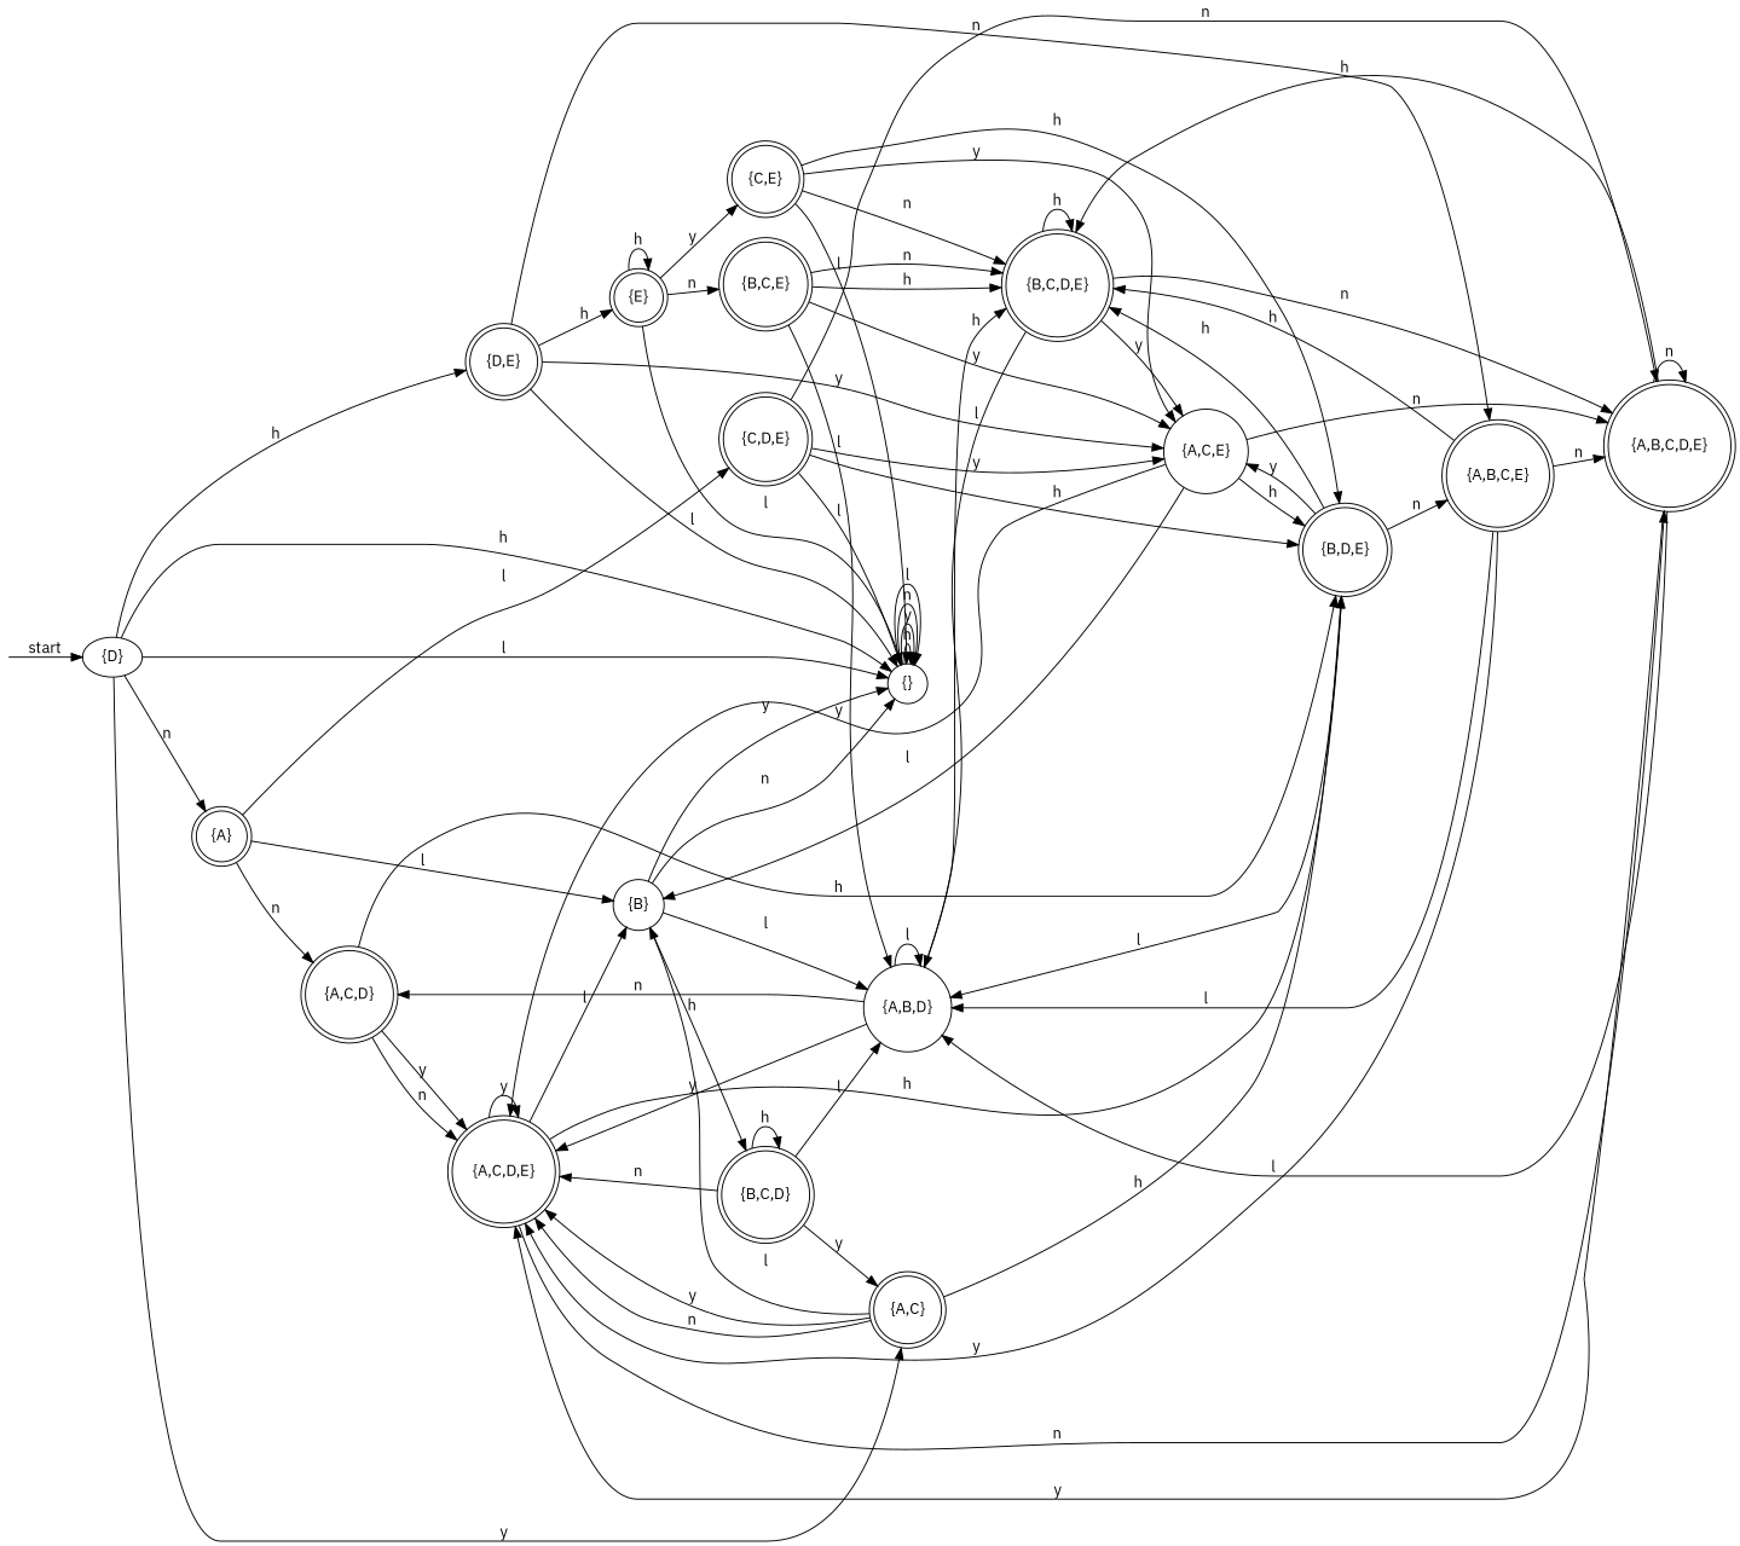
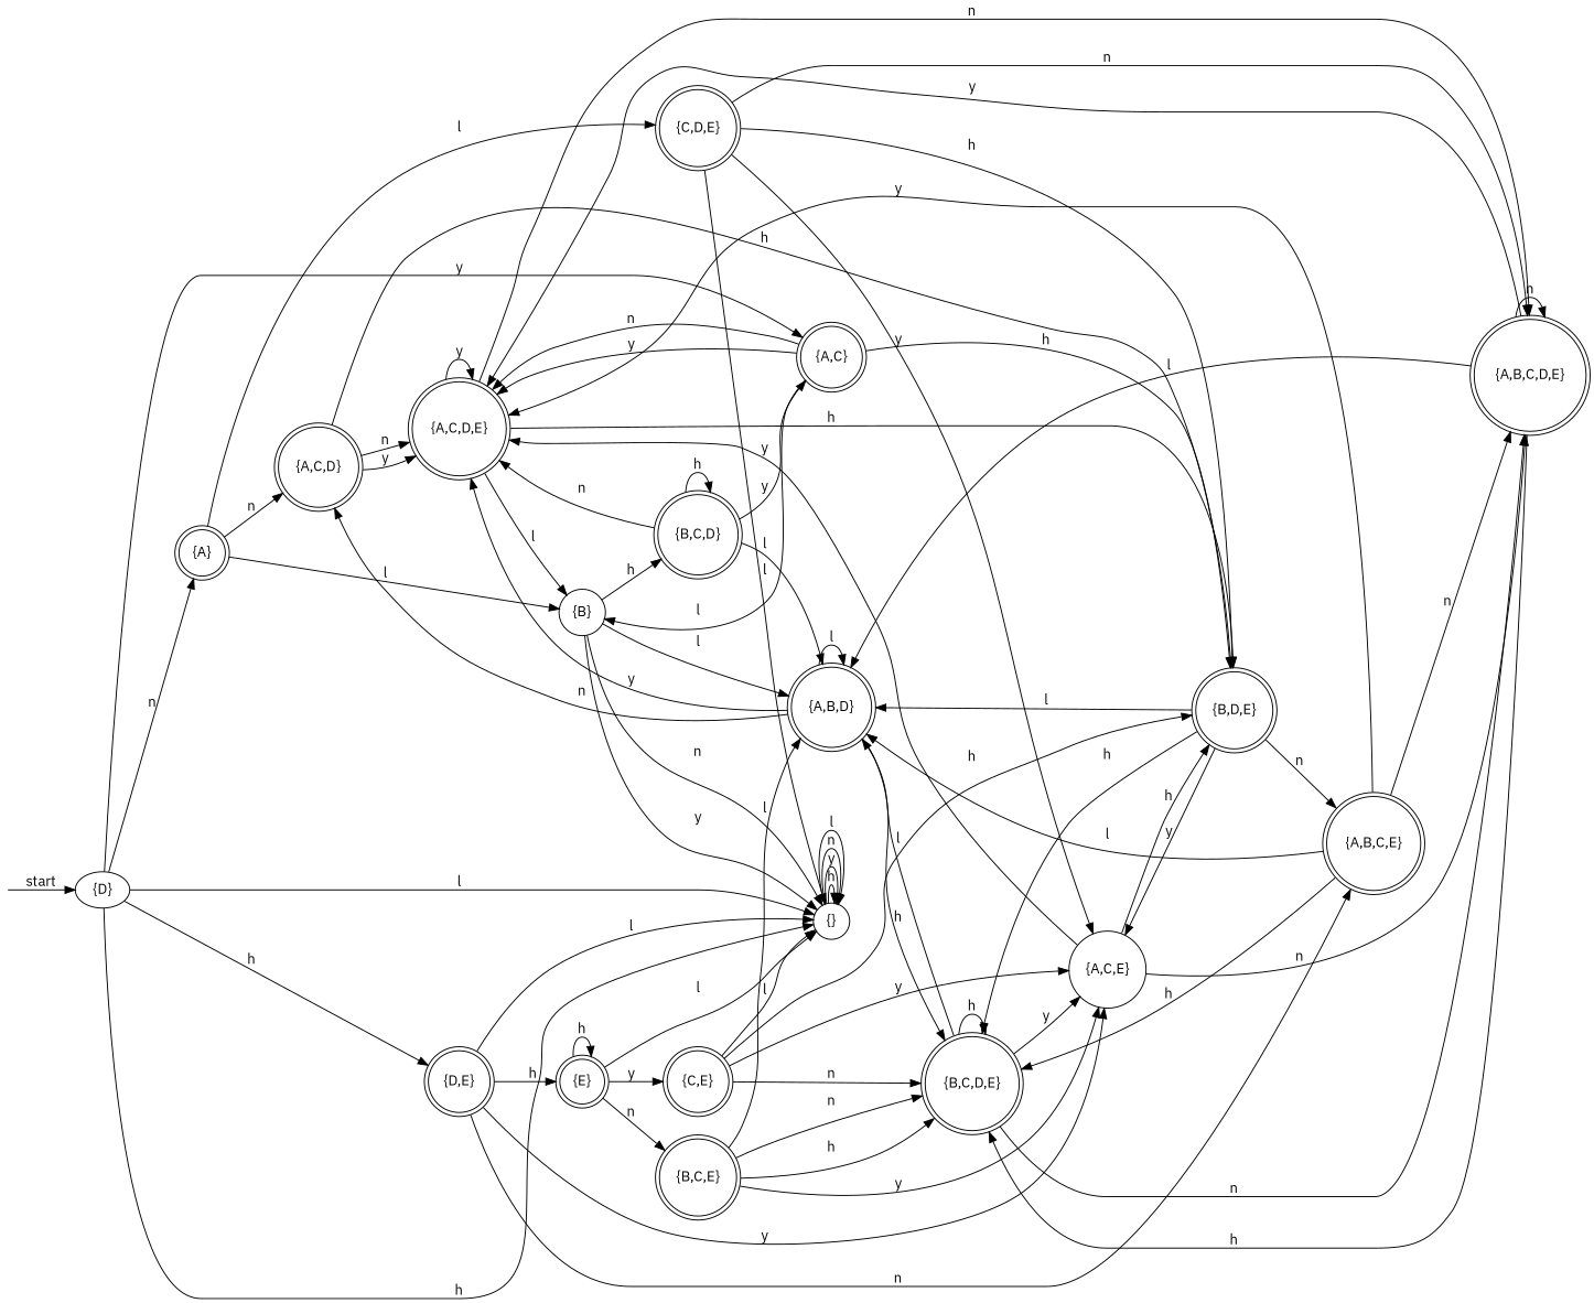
  digraph {
    fontname="IBM Plex Sans"
    rankdir=LR
    node [fontname="IBM Plex Sans" shape=doublecircle]
    edge [fontname="IBM Plex Sans"]
    __start [shape=point style=invis]
    "{D}" [shape=""]
    "{A}"
    "{A,C}"
    "{}" [shape=circle]
    "{D,E}"
    "{A,C,D}"
    "{C,D,E}"
    "{B}" [shape=circle]
    "{A,C,D,E}"
    "{B,D,E}"
    "{A,C,E}" [shape=circle]
    "{A,B,C,E}"
    "{E}"
    "{A,B,C,D,E}"
-   "{A,B,D}" [shape=circle]
+   "{A,B,D}"
    "{B,C,D}"
    "{B,C,D,E}"
    "{B,C,E}"
    "{C,E}"
    __start -> "{D}" [label=start]
    "{D}" -> "{A}" [label=n]
    "{D}" -> "{A,C}" [label=y]
    "{D}" -> "{}" [label=h]
    "{D}" -> "{}" [label=l]
    "{D}" -> "{D,E}" [label=h]
    "{A}" -> "{A,C,D}" [label=n]
    "{A}" -> "{C,D,E}" [label=l]
    "{A}" -> "{B}" [label=l]
    "{A,C}" -> "{B}" [label=l]
    "{A,C}" -> "{A,C,D,E}" [label=y]
    "{A,C}" -> "{A,C,D,E}" [label=n]
    "{A,C}" -> "{B,D,E}" [label=h]
    "{}" -> "{}" [label=h]
    "{}" -> "{}" [label=y]
    "{}" -> "{}" [label=n]
    "{}" -> "{}" [label=l]
    "{D,E}" -> "{}" [label=l]
    "{D,E}" -> "{A,C,E}" [label=y]
    "{D,E}" -> "{A,B,C,E}" [label=n]
    "{D,E}" -> "{E}" [label=h]
    "{A,C,D}" -> "{A,C,D,E}" [label=y]
    "{A,C,D}" -> "{A,C,D,E}" [label=n]
    "{A,C,D}" -> "{B,D,E}" [label=h]
    "{C,D,E}" -> "{}" [label=l]
    "{C,D,E}" -> "{B,D,E}" [label=h]
    "{C,D,E}" -> "{A,C,E}" [label=y]
    "{C,D,E}" -> "{A,B,C,D,E}" [label=n]
    "{B}" -> "{}" [label=n]
    "{B}" -> "{}" [label=y]
    "{B}" -> "{A,B,D}" [label=l]
    "{B}" -> "{B,C,D}" [label=h]
    "{A,C,D,E}" -> "{B}" [label=l]
    "{A,C,D,E}" -> "{A,C,D,E}" [label=y]
    "{A,C,D,E}" -> "{B,D,E}" [label=h]
    "{A,C,D,E}" -> "{A,B,C,D,E}" [label=n]
    "{B,D,E}" -> "{A,C,E}" [label=y]
    "{B,D,E}" -> "{A,B,C,E}" [label=n]
    "{B,D,E}" -> "{A,B,D}" [label=l]
    "{B,D,E}" -> "{B,C,D,E}" [label=h]
-   "{A,C,E}" -> "{B}" [label=l]
    "{A,C,E}" -> "{A,C,D,E}" [label=y]
    "{A,C,E}" -> "{B,D,E}" [label=h]
    "{A,C,E}" -> "{A,B,C,D,E}" [label=n]
    "{A,B,C,E}" -> "{A,C,D,E}" [label=y]
    "{A,B,C,E}" -> "{A,B,C,D,E}" [label=n]
    "{A,B,C,E}" -> "{A,B,D}" [label=l]
    "{A,B,C,E}" -> "{B,C,D,E}" [label=h]
    "{E}" -> "{}" [label=l]
    "{E}" -> "{E}" [label=h]
    "{E}" -> "{B,C,E}" [label=n]
    "{E}" -> "{C,E}" [label=y]
    "{A,B,C,D,E}" -> "{A,C,D,E}" [label=y]
    "{A,B,C,D,E}" -> "{A,B,C,D,E}" [label=n]
    "{A,B,C,D,E}" -> "{A,B,D}" [label=l]
    "{A,B,C,D,E}" -> "{B,C,D,E}" [label=h]
    "{A,B,D}" -> "{A,C,D}" [label=n]
    "{A,B,D}" -> "{A,C,D,E}" [label=y]
    "{A,B,D}" -> "{A,B,D}" [label=l]
    "{A,B,D}" -> "{B,C,D,E}" [label=h]
    "{B,C,D}" -> "{A,C}" [label=y]
    "{B,C,D}" -> "{A,C,D,E}" [label=n]
    "{B,C,D}" -> "{A,B,D}" [label=l]
    "{B,C,D}" -> "{B,C,D}" [label=h]
    "{B,C,D,E}" -> "{A,C,E}" [label=y]
    "{B,C,D,E}" -> "{A,B,C,D,E}" [label=n]
    "{B,C,D,E}" -> "{A,B,D}" [label=l]
    "{B,C,D,E}" -> "{B,C,D,E}" [label=h]
    "{B,C,E}" -> "{A,C,E}" [label=y]
    "{B,C,E}" -> "{A,B,D}" [label=l]
    "{B,C,E}" -> "{B,C,D,E}" [label=n]
    "{B,C,E}" -> "{B,C,D,E}" [label=h]
    "{C,E}" -> "{}" [label=l]
    "{C,E}" -> "{B,D,E}" [label=h]
    "{C,E}" -> "{A,C,E}" [label=y]
    "{C,E}" -> "{B,C,D,E}" [label=n]
  }
